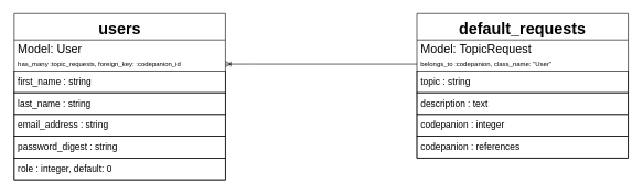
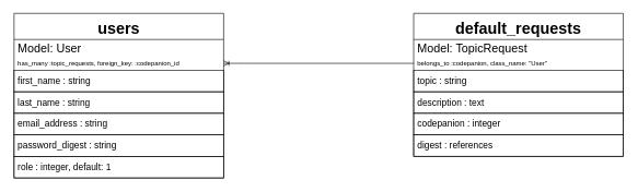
  <mxCell id="0" />
  <mxCell id="1" parent="0" />
  <mxCell id="2" value="" style="edgeStyle=entityRelationEdgeStyle;fontSize=12;html=1;endArrow=ERoneToMany;" parent="1" source="5" target="12" edge="1"><mxGeometry width="100" height="100" relative="1" as="geometry"><mxPoint x="340" y="120" as="sourcePoint" /><mxPoint x="440" y="20" as="targetPoint" /></mxGeometry></mxCell>
  <mxCell id="3" value="default_requests" style="swimlane;fontStyle=1;align=center;verticalAlign=middle;childLayout=stackLayout;horizontal=1;startSize=40;horizontalStack=0;resizeParent=1;resizeParentMax=0;resizeLast=0;collapsible=1;marginBottom=0;fillColor=none;fontSize=24;" parent="1" vertex="1"><mxGeometry x="630" y="20" width="320" height="219" as="geometry" /></mxCell>
  <mxCell id="4" value="Model: TopicRequest" style="text;strokeColor=none;fillColor=none;spacingLeft=4;spacingRight=4;overflow=hidden;rotatable=0;points=[[0,0.5],[1,0.5]];portConstraint=eastwest;fontSize=18;fontStyle=0;verticalAlign=middle;" parent="3" vertex="1"><mxGeometry y="40" width="320" height="26" as="geometry" /></mxCell>
  <mxCell id="5" value="belongs_to :codepanion, class_name: &quot;User&quot;" style="text;strokeColor=none;fillColor=none;spacingLeft=4;spacingRight=4;overflow=hidden;rotatable=0;points=[[0,0.5],[1,0.5]];portConstraint=eastwest;fontSize=10;verticalAlign=middle;" parent="3" vertex="1"><mxGeometry y="66" width="320" height="21" as="geometry" /></mxCell>
  <mxCell id="6" value="topic : string" style="text;strokeColor=#000000;fillColor=none;align=left;verticalAlign=middle;spacingLeft=4;spacingRight=4;overflow=hidden;rotatable=0;points=[[0,0.5],[1,0.5]];portConstraint=eastwest;fontSize=14;spacingBottom=2;" parent="3" vertex="1"><mxGeometry y="87" width="320" height="33" as="geometry" /></mxCell>
  <mxCell id="7" value="description : text" style="text;strokeColor=#000000;fillColor=none;align=left;verticalAlign=middle;spacingLeft=4;spacingRight=4;overflow=hidden;rotatable=0;points=[[0,0.5],[1,0.5]];portConstraint=eastwest;fontSize=14;spacingBottom=2;" parent="3" vertex="1"><mxGeometry y="120" width="320" height="33" as="geometry" /></mxCell>
  <mxCell id="8" value="codepanion : integer" style="text;strokeColor=#000000;fillColor=none;align=left;verticalAlign=middle;spacingLeft=4;spacingRight=4;overflow=hidden;rotatable=0;points=[[0,0.5],[1,0.5]];portConstraint=eastwest;fontSize=14;spacingBottom=2;fontStyle=0;fontColor=#000000;" parent="3" vertex="1"><mxGeometry y="153" width="320" height="33" as="geometry" /></mxCell>
- <mxCell id="9" value="codepanion : references" style="text;strokeColor=#000000;fillColor=none;align=left;verticalAlign=middle;spacingLeft=4;spacingRight=4;overflow=hidden;rotatable=0;points=[[0,0.5],[1,0.5]];portConstraint=eastwest;fontSize=14;spacingBottom=2;" parent="3" vertex="1"><mxGeometry y="186" width="320" height="33" as="geometry" /></mxCell>
+ <mxCell id="9" value="digest : references" style="text;strokeColor=#000000;fillColor=none;align=left;verticalAlign=middle;spacingLeft=4;spacingRight=4;overflow=hidden;rotatable=0;points=[[0,0.5],[1,0.5]];portConstraint=eastwest;fontSize=14;spacingBottom=2;" parent="3" vertex="1"><mxGeometry y="186" width="320" height="33" as="geometry" /></mxCell>
  <mxCell id="10" value="users" style="swimlane;fontStyle=1;align=center;verticalAlign=middle;childLayout=stackLayout;horizontal=1;startSize=40;horizontalStack=0;resizeParent=1;resizeParentMax=0;resizeLast=0;collapsible=1;marginBottom=0;fillColor=none;fontSize=24;" parent="1" vertex="1"><mxGeometry x="20" y="20" width="320" height="252" as="geometry" /></mxCell>
  <mxCell id="11" value="Model: User" style="text;strokeColor=none;fillColor=none;spacingLeft=4;spacingRight=4;overflow=hidden;rotatable=0;points=[[0,0.5],[1,0.5]];portConstraint=eastwest;fontSize=18;fontStyle=0;verticalAlign=middle;" parent="10" vertex="1"><mxGeometry y="40" width="320" height="26" as="geometry" /></mxCell>
  <mxCell id="12" value="has_many :topic_requests, foreign_key: :codepanion_id" style="text;strokeColor=none;fillColor=none;spacingLeft=4;spacingRight=4;overflow=hidden;rotatable=0;points=[[0,0.5],[1,0.5]];portConstraint=eastwest;fontSize=10;verticalAlign=middle;" parent="10" vertex="1"><mxGeometry y="66" width="320" height="21" as="geometry" /></mxCell>
  <mxCell id="13" value="first_name : string" style="text;strokeColor=#000000;fillColor=none;align=left;verticalAlign=middle;spacingLeft=4;spacingRight=4;overflow=hidden;rotatable=0;points=[[0,0.5],[1,0.5]];portConstraint=eastwest;fontSize=14;spacingBottom=2;" parent="10" vertex="1"><mxGeometry y="87" width="320" height="33" as="geometry" /></mxCell>
  <mxCell id="14" value="last_name : string" style="text;strokeColor=#000000;fillColor=none;align=left;verticalAlign=middle;spacingLeft=4;spacingRight=4;overflow=hidden;rotatable=0;points=[[0,0.5],[1,0.5]];portConstraint=eastwest;fontSize=14;spacingBottom=2;" parent="10" vertex="1"><mxGeometry y="120" width="320" height="33" as="geometry" /></mxCell>
  <mxCell id="15" value="email_address : string" style="text;strokeColor=#000000;fillColor=none;align=left;verticalAlign=middle;spacingLeft=4;spacingRight=4;overflow=hidden;rotatable=0;points=[[0,0.5],[1,0.5]];portConstraint=eastwest;fontSize=14;spacingBottom=2;" parent="10" vertex="1"><mxGeometry y="153" width="320" height="33" as="geometry" /></mxCell>
  <mxCell id="16" value="password_digest : string" style="text;strokeColor=#000000;fillColor=none;align=left;verticalAlign=middle;spacingLeft=4;spacingRight=4;overflow=hidden;rotatable=0;points=[[0,0.5],[1,0.5]];portConstraint=eastwest;fontSize=14;spacingBottom=2;" parent="10" vertex="1"><mxGeometry y="186" width="320" height="33" as="geometry" /></mxCell>
- <mxCell id="17" value="role : integer, default: 0" style="text;strokeColor=#000000;fillColor=none;align=left;verticalAlign=middle;spacingLeft=4;spacingRight=4;overflow=hidden;rotatable=0;points=[[0,0.5],[1,0.5]];portConstraint=eastwest;fontSize=14;spacingBottom=2;" parent="10" vertex="1"><mxGeometry y="219" width="320" height="33" as="geometry" /></mxCell>
+ <mxCell id="17" value="role : integer, default: 1" style="text;strokeColor=#000000;fillColor=none;align=left;verticalAlign=middle;spacingLeft=4;spacingRight=4;overflow=hidden;rotatable=0;points=[[0,0.5],[1,0.5]];portConstraint=eastwest;fontSize=14;spacingBottom=2;" parent="10" vertex="1"><mxGeometry y="219" width="320" height="33" as="geometry" /></mxCell>
